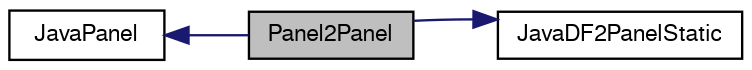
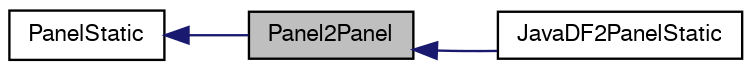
  digraph {
    rankdir=LR
    node [color=black fontname=FreeSans fontsize=10 shape=record]
    edge [color=midnightblue dir=back fontname=FreeSans fontsize=10 labelfontname=FreeSans labelfontsize=10 style=solid]
    n1 [fillcolor=grey75 fontcolor=black height=0.2 label=Panel2Panel style=filled width=0.4]
-   n2 [height=0.2 label=JavaPanel width=0.4]
+   n2 [height=0.2 label=PanelStatic width=0.4]
    n3 [height=0.2 label=JavaDF2PanelStatic width=0.4]
    n2 -> n1
-   n3 -> n1
+   n1 -> n3
  }
